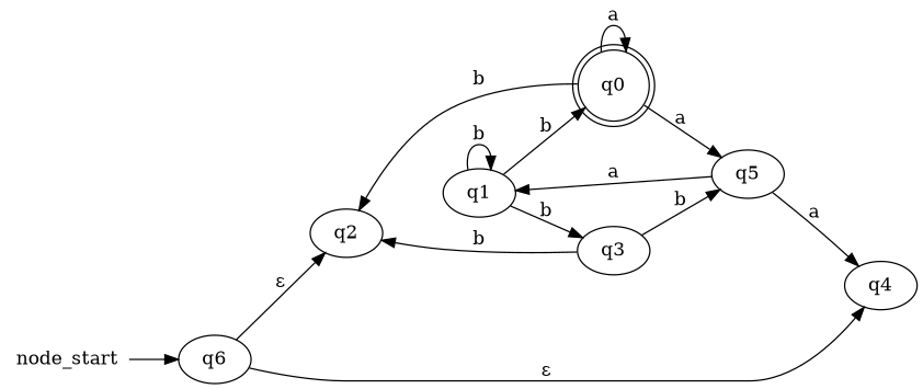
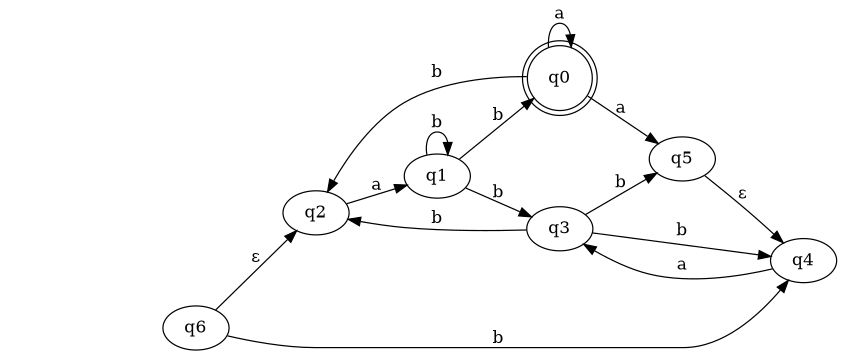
  digraph {
    rankdir=LR
-   node_start [shape=none]
    q6
    q2
    q4
    q1
    q3
    n7 [label=q0 shape=doublecircle]
    q5
-   node_start -> q6
    q6 -> q2 [label="ε"]
-   q6 -> q4 [label="ε"]
-   q5 -> q1 [label=a]
+   q6 -> q4 [label=b]
+   q2 -> q1 [label=a]
+   q4 -> q3 [label=a]
    q1 -> q1 [label=b]
    q1 -> q3 [label=b]
    q1 -> n7 [label=b]
    q3 -> q2 [label=b]
+   q3 -> q4 [label=b]
    q3 -> q5 [label=b]
    n7 -> q2 [label=b]
    n7 -> n7 [label=a]
    n7 -> q5 [label=a]
-   q5 -> q4 [label=a]
+   q5 -> q4 [label="ε"]
  }
